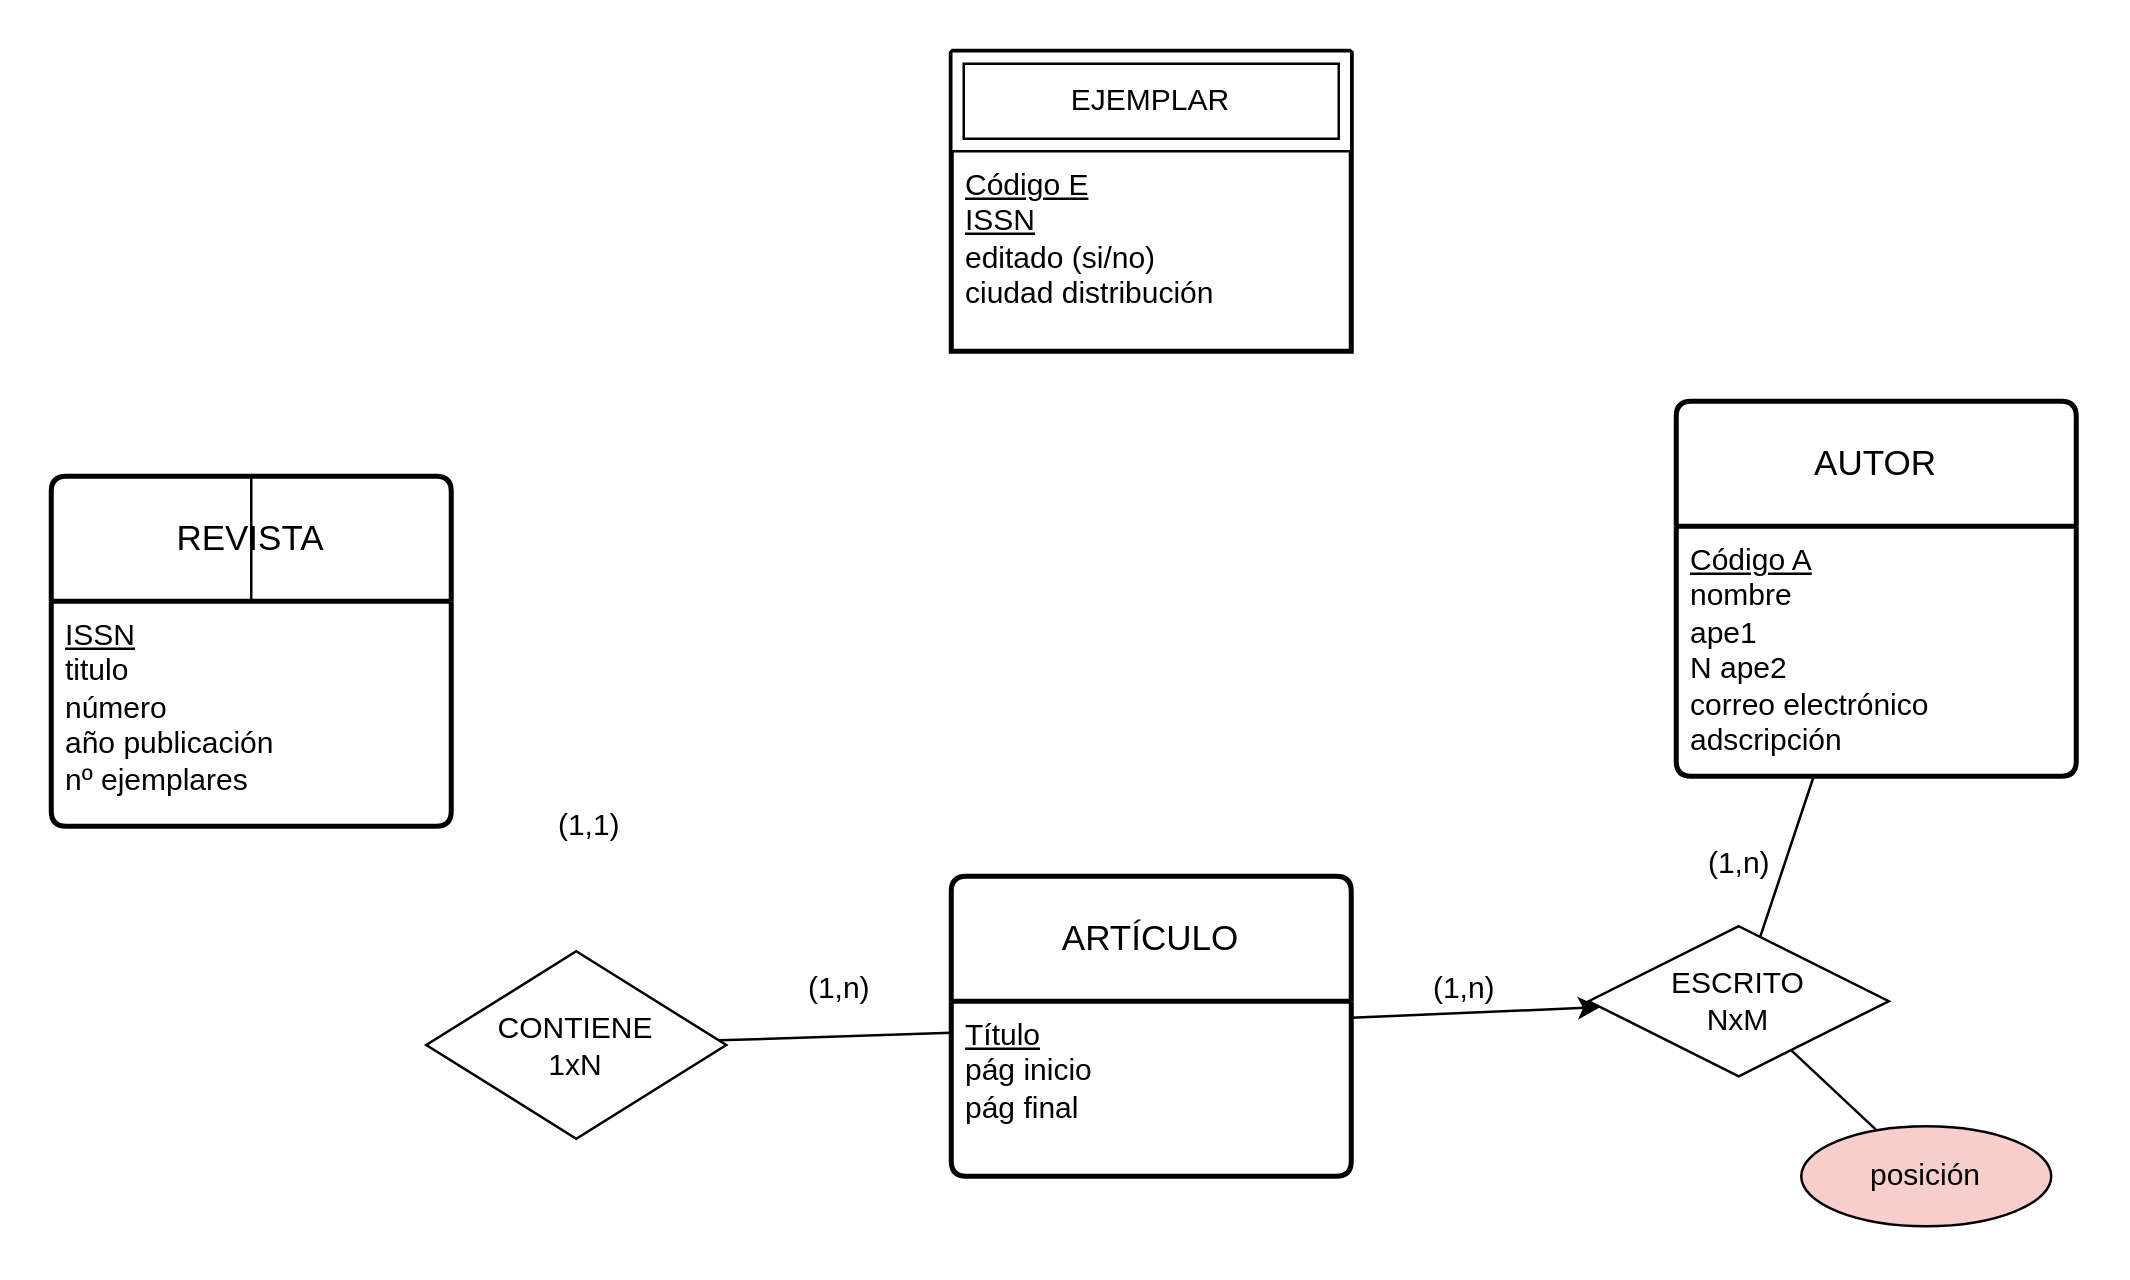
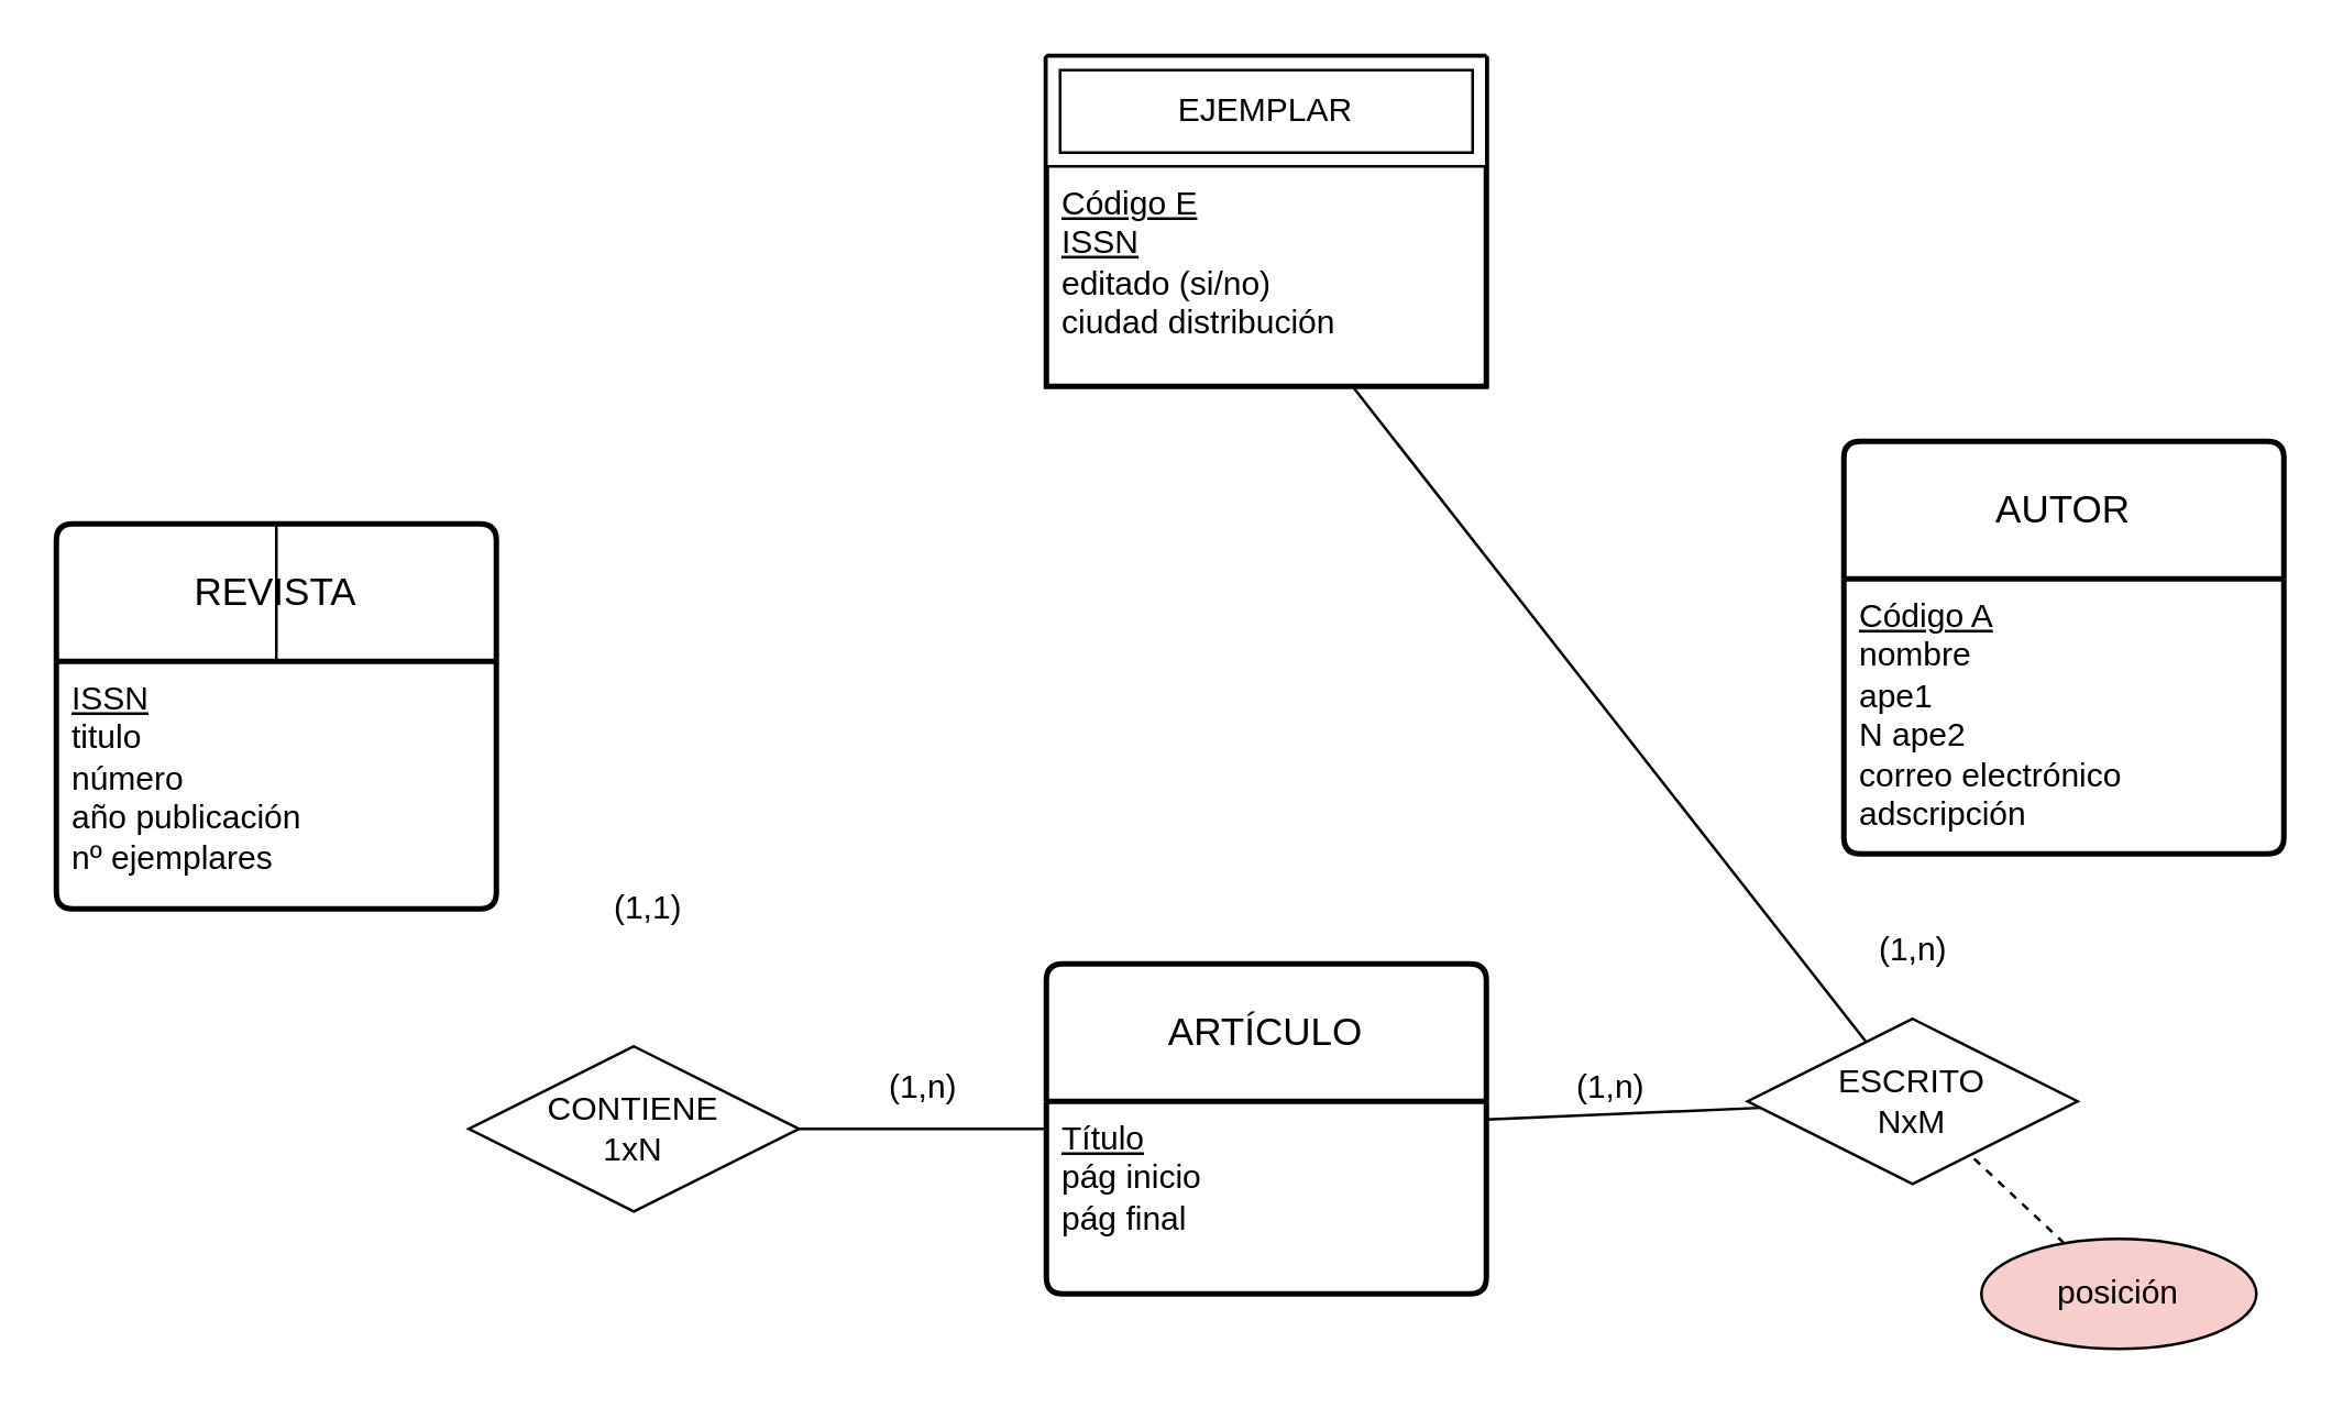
  <mxCell id="0" />
  <mxCell id="1" parent="0" />
  <mxCell id="2" value="REVISTA" style="swimlane;childLayout=stackLayout;horizontal=1;startSize=50;horizontalStack=0;rounded=1;fontSize=14;fontStyle=0;strokeWidth=2;resizeParent=0;resizeLast=1;shadow=0;dashed=0;align=center;arcSize=4;whiteSpace=wrap;html=1;" parent="1" vertex="1"><mxGeometry x="20" y="190" width="160" height="140" as="geometry"><mxRectangle x="210" y="310" width="100" height="50" as="alternateBounds" /></mxGeometry></mxCell>
  <mxCell id="3" value="&lt;u&gt;ISSN&lt;/u&gt;&lt;br&gt;titulo&lt;br&gt;número&lt;br&gt;año publicación&lt;br&gt;nº ejemplares" style="align=left;strokeColor=none;fillColor=none;spacingLeft=4;fontSize=12;verticalAlign=top;resizable=0;rotatable=0;part=1;html=1;" parent="2" vertex="1"><mxGeometry y="50" width="160" height="90" as="geometry" /></mxCell>
  <mxCell id="4" value="" style="swimlane;childLayout=stackLayout;horizontal=1;startSize=0;horizontalStack=0;rounded=1;fontSize=14;fontStyle=0;strokeWidth=2;resizeParent=0;resizeLast=1;shadow=0;dashed=0;align=center;arcSize=4;whiteSpace=wrap;html=1;" parent="1" vertex="1"><mxGeometry x="380" y="20" width="160" height="120" as="geometry" /></mxCell>
  <mxCell id="5" value="EJEMPLAR" style="shape=ext;margin=3;double=1;whiteSpace=wrap;html=1;align=center;" parent="4" vertex="1"><mxGeometry width="160" height="40" as="geometry" /></mxCell>
  <mxCell id="6" value="&lt;u&gt;Código E&lt;br&gt;ISSN&lt;/u&gt;&lt;br&gt;editado (si/no)&lt;br&gt;ciudad distribución" style="align=left;strokeColor=none;fillColor=none;spacingLeft=4;fontSize=12;verticalAlign=top;resizable=0;rotatable=0;part=1;html=1;" parent="4" vertex="1"><mxGeometry y="40" width="160" height="80" as="geometry" /></mxCell>
  <mxCell id="7" value="ARTÍCULO" style="swimlane;childLayout=stackLayout;horizontal=1;startSize=50;horizontalStack=0;rounded=1;fontSize=14;fontStyle=0;strokeWidth=2;resizeParent=0;resizeLast=1;shadow=0;dashed=0;align=center;arcSize=4;whiteSpace=wrap;html=1;" parent="1" vertex="1"><mxGeometry x="380" y="350" width="160" height="120" as="geometry" /></mxCell>
  <mxCell id="8" value="&lt;u&gt;Título&lt;br&gt;&lt;/u&gt;pág inicio&lt;br&gt;pág final&lt;br&gt;" style="align=left;strokeColor=none;fillColor=none;spacingLeft=4;fontSize=12;verticalAlign=top;resizable=0;rotatable=0;part=1;html=1;" parent="7" vertex="1"><mxGeometry y="50" width="160" height="70" as="geometry" /></mxCell>
  <mxCell id="9" value="AUTOR" style="swimlane;childLayout=stackLayout;horizontal=1;startSize=50;horizontalStack=0;rounded=1;fontSize=14;fontStyle=0;strokeWidth=2;resizeParent=0;resizeLast=1;shadow=0;dashed=0;align=center;arcSize=4;whiteSpace=wrap;html=1;" parent="1" vertex="1"><mxGeometry x="670" y="160" width="160" height="150" as="geometry" /></mxCell>
  <mxCell id="10" value="&lt;u&gt;Código A&lt;/u&gt;&lt;br&gt;nombre&lt;br&gt;ape1&lt;br&gt;N ape2&lt;br&gt;correo electrónico&lt;br&gt;adscripción" style="align=left;strokeColor=none;fillColor=none;spacingLeft=4;fontSize=12;verticalAlign=top;resizable=0;rotatable=0;part=1;html=1;" parent="9" vertex="1"><mxGeometry y="50" width="160" height="100" as="geometry" /></mxCell>
- <mxCell id="11" value="CONTIENE&lt;br&gt;1xN" style="shape=rhombus;perimeter=rhombusPerimeter;whiteSpace=wrap;html=1;align=center;" parent="1" vertex="1"><mxGeometry x="170" y="380" width="120" height="75" as="geometry" /></mxCell>
+ <mxCell id="11" value="CONTIENE&lt;br&gt;1xN" style="shape=rhombus;perimeter=rhombusPerimeter;whiteSpace=wrap;html=1;align=center;" parent="1" vertex="1"><mxGeometry x="170" y="380" width="120" height="60" as="geometry" /></mxCell>
  <mxCell id="12" value="" style="endArrow=none;html=1;rounded=0;" parent="1" source="11" target="7" edge="1"><mxGeometry relative="1" as="geometry"><mxPoint x="180" y="340" as="sourcePoint" /><mxPoint x="224" y="368" as="targetPoint" /></mxGeometry></mxCell>
- <mxCell id="13" value="" style="endArrow=none;html=1;rounded=0;" parent="1" source="16" target="9" edge="1"><mxGeometry relative="1" as="geometry"><mxPoint x="284" y="398" as="sourcePoint" /><mxPoint x="340" y="419" as="targetPoint" /></mxGeometry></mxCell>
+ <mxCell id="13" value="" style="endArrow=none;html=1;rounded=0;" parent="1" source="16" target="6" edge="1"><mxGeometry relative="1" as="geometry"><mxPoint x="284" y="398" as="sourcePoint" /><mxPoint x="340" y="419" as="targetPoint" /></mxGeometry></mxCell>
  <mxCell id="14" value="" style="endArrow=none;html=1;rounded=0;" parent="1" source="2" target="3" edge="1"><mxGeometry relative="1" as="geometry"><mxPoint x="340" y="160" as="sourcePoint" /><mxPoint x="214.082" y="102.041" as="targetPoint" /></mxGeometry></mxCell>
- <mxCell id="15" value="" style="endArrow=classic;html=1;rounded=0;" parent="1" source="7" target="16" edge="1"><mxGeometry relative="1" as="geometry"><mxPoint x="490" y="440" as="sourcePoint" /><mxPoint x="670" y="440" as="targetPoint" /></mxGeometry></mxCell>
+ <mxCell id="15" value="" style="endArrow=none;html=1;rounded=0;" parent="1" source="7" target="16" edge="1"><mxGeometry relative="1" as="geometry"><mxPoint x="490" y="440" as="sourcePoint" /><mxPoint x="670" y="440" as="targetPoint" /></mxGeometry></mxCell>
  <mxCell id="16" value="ESCRITO&lt;br&gt;NxM" style="shape=rhombus;perimeter=rhombusPerimeter;whiteSpace=wrap;html=1;align=center;" parent="1" vertex="1"><mxGeometry x="635" y="370" width="120" height="60" as="geometry" /></mxCell>
  <mxCell id="17" value="(1,1)" style="text;html=1;align=center;verticalAlign=middle;resizable=0;points=[];autosize=1;strokeColor=none;fillColor=none;" parent="1" vertex="1"><mxGeometry x="210" y="315" width="50" height="30" as="geometry" /></mxCell>
  <mxCell id="18" value="(1,n)" style="text;html=1;align=center;verticalAlign=middle;resizable=0;points=[];autosize=1;strokeColor=none;fillColor=none;" parent="1" vertex="1"><mxGeometry x="310" y="380" width="50" height="30" as="geometry" /></mxCell>
  <mxCell id="19" value="(1,n)" style="text;html=1;align=center;verticalAlign=middle;resizable=0;points=[];autosize=1;strokeColor=none;fillColor=none;" parent="1" vertex="1"><mxGeometry x="560" y="380" width="50" height="30" as="geometry" /></mxCell>
  <mxCell id="20" value="(1,n)" style="text;html=1;align=center;verticalAlign=middle;resizable=0;points=[];autosize=1;strokeColor=none;fillColor=none;" parent="1" vertex="1"><mxGeometry x="670" y="330" width="50" height="30" as="geometry" /></mxCell>
  <mxCell id="21" value="posición" style="ellipse;whiteSpace=wrap;html=1;align=center;fillColor=#f8cecc;" parent="1" vertex="1"><mxGeometry x="720" y="450" width="100" height="40" as="geometry" /></mxCell>
- <mxCell id="22" value="" style="endArrow=none;html=1;rounded=0;" parent="1" source="21" target="16" edge="1"><mxGeometry relative="1" as="geometry"><mxPoint x="340" y="230" as="sourcePoint" /><mxPoint x="500" y="230" as="targetPoint" /></mxGeometry></mxCell>
+ <mxCell id="22" value="" style="endArrow=none;html=1;rounded=0;dashed=1;" parent="1" source="21" target="16" edge="1"><mxGeometry relative="1" as="geometry"><mxPoint x="340" y="230" as="sourcePoint" /><mxPoint x="500" y="230" as="targetPoint" /></mxGeometry></mxCell>
